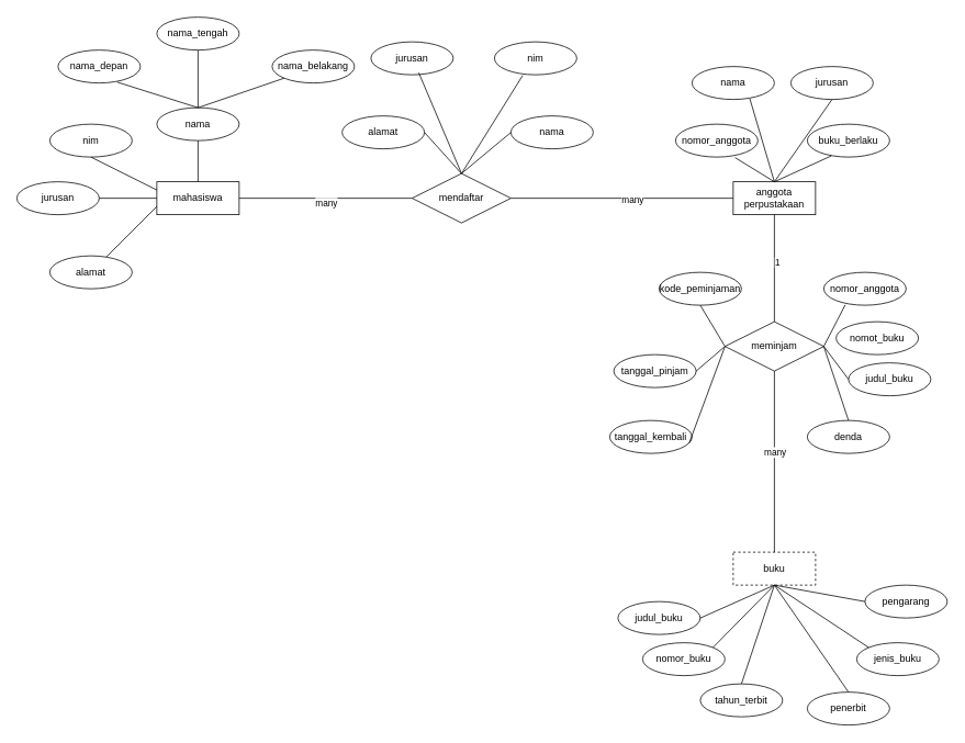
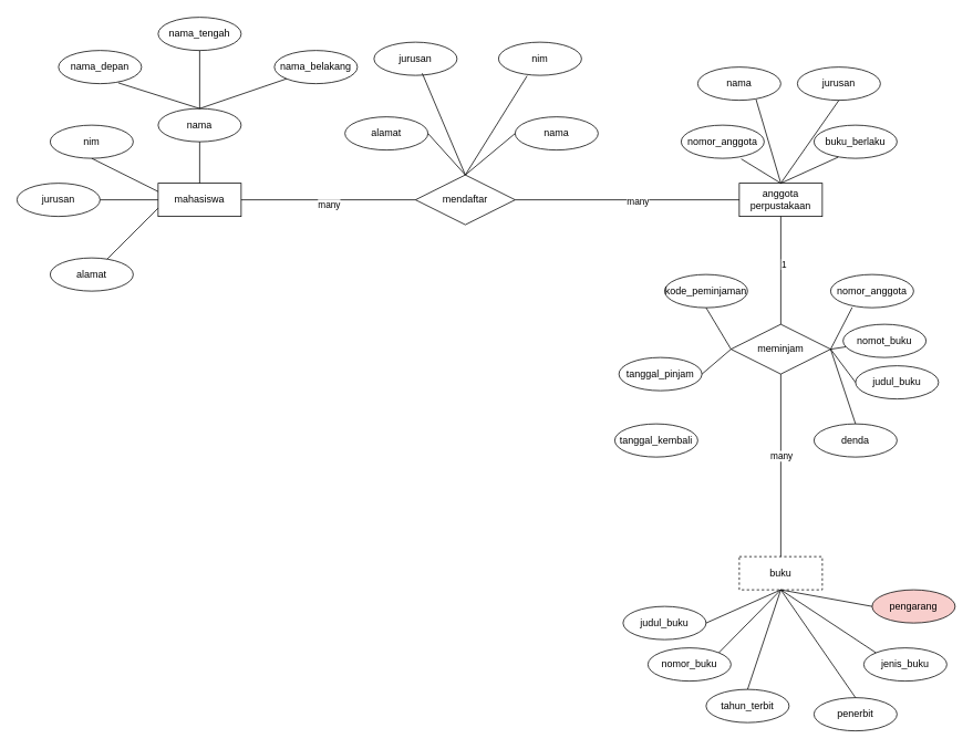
  <mxCell id="0" />
  <mxCell id="1" parent="0" />
  <mxCell id="2" value="mahasiswa" style="whiteSpace=wrap;html=1;align=center;" vertex="1" parent="1"><mxGeometry x="190" y="220" width="100" height="40" as="geometry" /></mxCell>
  <mxCell id="3" value="alamat" style="ellipse;whiteSpace=wrap;html=1;align=center;" vertex="1" parent="1"><mxGeometry x="60" y="310" width="100" height="40" as="geometry" /></mxCell>
  <mxCell id="4" value="jurusan" style="ellipse;whiteSpace=wrap;html=1;align=center;" vertex="1" parent="1"><mxGeometry x="20" y="220" width="100" height="40" as="geometry" /></mxCell>
  <mxCell id="5" value="nim" style="ellipse;whiteSpace=wrap;html=1;align=center;" vertex="1" parent="1"><mxGeometry x="60" y="150" width="100" height="40" as="geometry" /></mxCell>
  <mxCell id="6" value="nama" style="ellipse;whiteSpace=wrap;html=1;align=center;" vertex="1" parent="1"><mxGeometry x="190" y="130" width="100" height="40" as="geometry" /></mxCell>
  <mxCell id="7" value="nama_belakang" style="ellipse;whiteSpace=wrap;html=1;align=center;" vertex="1" parent="1"><mxGeometry x="330" y="60" width="100" height="40" as="geometry" /></mxCell>
  <mxCell id="8" value="nama_depan" style="ellipse;whiteSpace=wrap;html=1;align=center;" vertex="1" parent="1"><mxGeometry x="70" y="60" width="100" height="40" as="geometry" /></mxCell>
  <mxCell id="9" value="nama_tengah" style="ellipse;whiteSpace=wrap;html=1;align=center;" vertex="1" parent="1"><mxGeometry x="190" y="20" width="100" height="40" as="geometry" /></mxCell>
  <mxCell id="10" value="" style="endArrow=none;html=1;rounded=0;entryX=0;entryY=0.5;entryDx=0;entryDy=0;exitX=1;exitY=0.5;exitDx=0;exitDy=0;" edge="1" parent="1" source="4" target="2"><mxGeometry relative="1" as="geometry"><mxPoint x="114" y="240" as="sourcePoint" /><mxPoint x="290" y="310" as="targetPoint" /></mxGeometry></mxCell>
  <mxCell id="11" value="" style="endArrow=none;html=1;rounded=0;entryX=0;entryY=0.75;entryDx=0;entryDy=0;" edge="1" parent="1" source="3" target="2"><mxGeometry relative="1" as="geometry"><mxPoint x="180" y="310" as="sourcePoint" /><mxPoint x="340" y="310" as="targetPoint" /></mxGeometry></mxCell>
  <mxCell id="12" value="" style="endArrow=none;html=1;rounded=0;entryX=0;entryY=0.25;entryDx=0;entryDy=0;exitX=0.5;exitY=1;exitDx=0;exitDy=0;" edge="1" parent="1" source="5" target="2"><mxGeometry relative="1" as="geometry"><mxPoint x="180" y="180" as="sourcePoint" /><mxPoint x="390" y="210" as="targetPoint" /></mxGeometry></mxCell>
  <mxCell id="13" value="" style="endArrow=none;html=1;rounded=0;exitX=0.5;exitY=0;exitDx=0;exitDy=0;entryX=0.5;entryY=1;entryDx=0;entryDy=0;" edge="1" parent="1" source="2" target="6"><mxGeometry relative="1" as="geometry"><mxPoint x="260" y="200" as="sourcePoint" /><mxPoint x="420" y="200" as="targetPoint" /></mxGeometry></mxCell>
  <mxCell id="14" value="" style="endArrow=none;html=1;rounded=0;exitX=0.5;exitY=0;exitDx=0;exitDy=0;entryX=0;entryY=1;entryDx=0;entryDy=0;" edge="1" parent="1" source="6" target="7"><mxGeometry relative="1" as="geometry"><mxPoint x="300" y="130" as="sourcePoint" /><mxPoint x="460" y="130" as="targetPoint" /></mxGeometry></mxCell>
  <mxCell id="15" value="" style="endArrow=none;html=1;rounded=0;entryX=0.5;entryY=0;entryDx=0;entryDy=0;exitX=0.72;exitY=0.975;exitDx=0;exitDy=0;exitPerimeter=0;" edge="1" parent="1" source="8" target="6"><mxGeometry relative="1" as="geometry"><mxPoint x="120" y="110" as="sourcePoint" /><mxPoint x="280" y="110" as="targetPoint" /></mxGeometry></mxCell>
  <mxCell id="16" value="" style="endArrow=none;html=1;rounded=0;exitX=0.5;exitY=0;exitDx=0;exitDy=0;entryX=0.5;entryY=1;entryDx=0;entryDy=0;" edge="1" parent="1" source="6" target="9"><mxGeometry relative="1" as="geometry"><mxPoint x="250" y="100" as="sourcePoint" /><mxPoint x="410" y="100" as="targetPoint" /></mxGeometry></mxCell>
  <mxCell id="17" value="mendaftar" style="shape=rhombus;perimeter=rhombusPerimeter;whiteSpace=wrap;html=1;align=center;" vertex="1" parent="1"><mxGeometry x="500" y="210" width="120" height="60" as="geometry" /></mxCell>
  <mxCell id="18" value="" style="endArrow=none;html=1;rounded=0;exitX=1;exitY=0.5;exitDx=0;exitDy=0;entryX=0;entryY=0.5;entryDx=0;entryDy=0;" edge="1" parent="1" source="2" target="17"><mxGeometry relative="1" as="geometry"><mxPoint x="310" y="239.5" as="sourcePoint" /><mxPoint x="470" y="239.5" as="targetPoint" /></mxGeometry></mxCell>
  <mxCell id="19" value="many" style="edgeLabel;html=1;align=center;verticalAlign=middle;resizable=0;points=[];" vertex="1" connectable="0" parent="18"><mxGeometry x="0.004" y="-5" relative="1" as="geometry"><mxPoint as="offset" /></mxGeometry></mxCell>
  <mxCell id="20" value="alamat" style="ellipse;whiteSpace=wrap;html=1;align=center;" vertex="1" parent="1"><mxGeometry x="415" y="140" width="100" height="40" as="geometry" /></mxCell>
  <mxCell id="21" value="nama" style="ellipse;whiteSpace=wrap;html=1;align=center;" vertex="1" parent="1"><mxGeometry x="620" y="140" width="100" height="40" as="geometry" /></mxCell>
  <mxCell id="22" value="jurusan" style="ellipse;whiteSpace=wrap;html=1;align=center;" vertex="1" parent="1"><mxGeometry x="450" y="50" width="100" height="40" as="geometry" /></mxCell>
  <mxCell id="23" value="nim" style="ellipse;whiteSpace=wrap;html=1;align=center;" vertex="1" parent="1"><mxGeometry x="600" y="50" width="100" height="40" as="geometry" /></mxCell>
  <mxCell id="24" value="" style="endArrow=none;html=1;rounded=0;entryX=0.5;entryY=0;entryDx=0;entryDy=0;exitX=1;exitY=0.5;exitDx=0;exitDy=0;" edge="1" parent="1" source="20" target="17"><mxGeometry relative="1" as="geometry"><mxPoint x="510" y="200" as="sourcePoint" /><mxPoint x="660" y="200" as="targetPoint" /></mxGeometry></mxCell>
  <mxCell id="25" value="" style="endArrow=none;html=1;rounded=0;exitX=0.5;exitY=0;exitDx=0;exitDy=0;entryX=0;entryY=0.5;entryDx=0;entryDy=0;" edge="1" parent="1" source="17" target="21"><mxGeometry relative="1" as="geometry"><mxPoint x="510" y="200" as="sourcePoint" /><mxPoint x="670" y="200" as="targetPoint" /></mxGeometry></mxCell>
  <mxCell id="26" value="" style="endArrow=none;html=1;rounded=0;exitX=0.5;exitY=0;exitDx=0;exitDy=0;entryX=0.581;entryY=0.938;entryDx=0;entryDy=0;entryPerimeter=0;" edge="1" parent="1" source="17" target="22"><mxGeometry relative="1" as="geometry"><mxPoint x="510" y="200" as="sourcePoint" /><mxPoint x="670" y="200" as="targetPoint" /></mxGeometry></mxCell>
  <mxCell id="27" value="" style="endArrow=none;html=1;rounded=0;exitX=0.5;exitY=0;exitDx=0;exitDy=0;entryX=0.344;entryY=1.017;entryDx=0;entryDy=0;entryPerimeter=0;" edge="1" parent="1" source="17" target="23"><mxGeometry relative="1" as="geometry"><mxPoint x="510" y="200" as="sourcePoint" /><mxPoint x="670" y="200" as="targetPoint" /></mxGeometry></mxCell>
  <mxCell id="28" value="anggota&lt;div&gt;perpustakaan&lt;/div&gt;" style="whiteSpace=wrap;html=1;align=center;" vertex="1" parent="1"><mxGeometry x="890" y="220" width="100" height="40" as="geometry" /></mxCell>
  <mxCell id="29" value="" style="endArrow=none;html=1;rounded=0;exitX=1;exitY=0.5;exitDx=0;exitDy=0;entryX=0;entryY=0.5;entryDx=0;entryDy=0;" edge="1" parent="1" source="17" target="28"><mxGeometry relative="1" as="geometry"><mxPoint x="660" y="240" as="sourcePoint" /><mxPoint x="820" y="240" as="targetPoint" /></mxGeometry></mxCell>
  <mxCell id="30" value="many" style="edgeLabel;html=1;align=center;verticalAlign=middle;resizable=0;points=[];" vertex="1" connectable="0" parent="29"><mxGeometry x="0.089" y="-1" relative="1" as="geometry"><mxPoint as="offset" /></mxGeometry></mxCell>
  <mxCell id="31" value="nomor_anggota" style="ellipse;whiteSpace=wrap;html=1;align=center;" vertex="1" parent="1"><mxGeometry x="820" y="150" width="100" height="40" as="geometry" /></mxCell>
  <mxCell id="32" value="buku_berlaku" style="ellipse;whiteSpace=wrap;html=1;align=center;" vertex="1" parent="1"><mxGeometry x="980" y="150" width="100" height="40" as="geometry" /></mxCell>
  <mxCell id="33" value="nama" style="ellipse;whiteSpace=wrap;html=1;align=center;" vertex="1" parent="1"><mxGeometry x="840" y="80" width="100" height="40" as="geometry" /></mxCell>
  <mxCell id="34" value="jurusan" style="ellipse;whiteSpace=wrap;html=1;align=center;" vertex="1" parent="1"><mxGeometry x="960" y="80" width="100" height="40" as="geometry" /></mxCell>
  <mxCell id="35" value="" style="endArrow=none;html=1;rounded=0;exitX=0.723;exitY=1.017;exitDx=0;exitDy=0;exitPerimeter=0;entryX=0.5;entryY=0;entryDx=0;entryDy=0;" edge="1" parent="1" source="31" target="28"><mxGeometry relative="1" as="geometry"><mxPoint x="720" y="190" as="sourcePoint" /><mxPoint x="940" y="170" as="targetPoint" /></mxGeometry></mxCell>
  <mxCell id="36" value="" style="endArrow=none;html=1;rounded=0;entryX=0.292;entryY=0.964;entryDx=0;entryDy=0;entryPerimeter=0;exitX=0.5;exitY=0;exitDx=0;exitDy=0;" edge="1" parent="1" source="28" target="32"><mxGeometry relative="1" as="geometry"><mxPoint x="960" y="220" as="sourcePoint" /><mxPoint x="1170" y="210" as="targetPoint" /></mxGeometry></mxCell>
  <mxCell id="37" value="" style="endArrow=none;html=1;rounded=0;entryX=0.5;entryY=0;entryDx=0;entryDy=0;exitX=0.702;exitY=0.978;exitDx=0;exitDy=0;exitPerimeter=0;" edge="1" parent="1" source="33" target="28"><mxGeometry relative="1" as="geometry"><mxPoint x="720" y="190" as="sourcePoint" /><mxPoint x="880" y="190" as="targetPoint" /></mxGeometry></mxCell>
  <mxCell id="38" value="" style="endArrow=none;html=1;rounded=0;exitX=0.5;exitY=1;exitDx=0;exitDy=0;entryX=0.5;entryY=0;entryDx=0;entryDy=0;" edge="1" parent="1" source="34" target="28"><mxGeometry relative="1" as="geometry"><mxPoint x="880" y="140" as="sourcePoint" /><mxPoint x="960" y="170" as="targetPoint" /></mxGeometry></mxCell>
  <mxCell id="39" value="meminjam" style="shape=rhombus;perimeter=rhombusPerimeter;whiteSpace=wrap;html=1;align=center;" vertex="1" parent="1"><mxGeometry x="880" y="390" width="120" height="60" as="geometry" /></mxCell>
  <mxCell id="40" value="" style="endArrow=none;html=1;rounded=0;entryX=0.5;entryY=1;entryDx=0;entryDy=0;" edge="1" parent="1" source="39" target="28"><mxGeometry relative="1" as="geometry"><mxPoint x="720" y="360" as="sourcePoint" /><mxPoint x="880" y="360" as="targetPoint" /></mxGeometry></mxCell>
  <mxCell id="41" value="1" style="edgeLabel;html=1;align=center;verticalAlign=middle;resizable=0;points=[];" vertex="1" connectable="0" parent="40"><mxGeometry x="0.126" y="-3" relative="1" as="geometry"><mxPoint as="offset" /></mxGeometry></mxCell>
  <mxCell id="42" value="kode_peminjaman" style="ellipse;whiteSpace=wrap;html=1;align=center;" vertex="1" parent="1"><mxGeometry x="800" y="330" width="100" height="40" as="geometry" /></mxCell>
  <mxCell id="43" value="tanggal_kembali" style="ellipse;whiteSpace=wrap;html=1;align=center;" vertex="1" parent="1"><mxGeometry x="740" y="510" width="100" height="40" as="geometry" /></mxCell>
  <mxCell id="44" value="tanggal_pinjam" style="ellipse;whiteSpace=wrap;html=1;align=center;" vertex="1" parent="1"><mxGeometry x="745" y="430" width="100" height="40" as="geometry" /></mxCell>
  <mxCell id="45" value="" style="endArrow=none;html=1;rounded=0;entryX=0;entryY=0.5;entryDx=0;entryDy=0;exitX=0.5;exitY=1;exitDx=0;exitDy=0;" edge="1" parent="1" source="42" target="39"><mxGeometry relative="1" as="geometry"><mxPoint x="910" y="500" as="sourcePoint" /><mxPoint x="1070" y="500" as="targetPoint" /></mxGeometry></mxCell>
- <mxCell id="46" value="" style="endArrow=none;html=1;rounded=0;entryX=0;entryY=0.5;entryDx=0;entryDy=0;exitX=0.965;exitY=0.688;exitDx=0;exitDy=0;exitPerimeter=0;" edge="1" parent="1" source="43" target="39"><mxGeometry relative="1" as="geometry"><mxPoint x="870" y="500" as="sourcePoint" /><mxPoint x="1030" y="500" as="targetPoint" /></mxGeometry></mxCell>
  <mxCell id="47" value="" style="endArrow=none;html=1;rounded=0;entryX=0;entryY=0.5;entryDx=0;entryDy=0;exitX=1;exitY=0.5;exitDx=0;exitDy=0;" edge="1" parent="1" source="44" target="39"><mxGeometry relative="1" as="geometry"><mxPoint x="910" y="490" as="sourcePoint" /><mxPoint x="1070" y="490" as="targetPoint" /></mxGeometry></mxCell>
  <mxCell id="48" value="nomor_anggota" style="ellipse;whiteSpace=wrap;html=1;align=center;" vertex="1" parent="1"><mxGeometry x="1000" y="330" width="100" height="40" as="geometry" /></mxCell>
  <mxCell id="49" value="nomot_buku" style="ellipse;whiteSpace=wrap;html=1;align=center;" vertex="1" parent="1"><mxGeometry x="1015" y="390" width="100" height="40" as="geometry" /></mxCell>
  <mxCell id="50" value="judul_buku" style="ellipse;whiteSpace=wrap;html=1;align=center;" vertex="1" parent="1"><mxGeometry x="1030" y="440" width="100" height="40" as="geometry" /></mxCell>
  <mxCell id="51" value="denda" style="ellipse;whiteSpace=wrap;html=1;align=center;" vertex="1" parent="1"><mxGeometry x="980" y="510" width="100" height="40" as="geometry" /></mxCell>
  <mxCell id="52" value="" style="endArrow=none;html=1;rounded=0;exitX=1;exitY=0.5;exitDx=0;exitDy=0;entryX=0.26;entryY=0.991;entryDx=0;entryDy=0;entryPerimeter=0;" edge="1" parent="1" source="39" target="48"><mxGeometry relative="1" as="geometry"><mxPoint x="820" y="390" as="sourcePoint" /><mxPoint x="980" y="390" as="targetPoint" /></mxGeometry></mxCell>
+ <mxCell id="53" value="" style="endArrow=none;html=1;rounded=0;entryX=1;entryY=0.5;entryDx=0;entryDy=0;" edge="1" parent="1" source="49" target="39"><mxGeometry relative="1" as="geometry"><mxPoint x="820" y="390" as="sourcePoint" /><mxPoint x="980" y="390" as="targetPoint" /></mxGeometry></mxCell>
  <mxCell id="54" value="" style="endArrow=none;html=1;rounded=0;entryX=1;entryY=0.5;entryDx=0;entryDy=0;exitX=0;exitY=0.5;exitDx=0;exitDy=0;" edge="1" parent="1" source="50" target="39"><mxGeometry relative="1" as="geometry"><mxPoint x="690" y="510" as="sourcePoint" /><mxPoint x="850" y="510" as="targetPoint" /></mxGeometry></mxCell>
  <mxCell id="55" value="" style="endArrow=none;html=1;rounded=0;entryX=1;entryY=0.5;entryDx=0;entryDy=0;exitX=0.5;exitY=0;exitDx=0;exitDy=0;" edge="1" parent="1" source="51" target="39"><mxGeometry relative="1" as="geometry"><mxPoint x="700" y="480" as="sourcePoint" /><mxPoint x="1000" y="420" as="targetPoint" /></mxGeometry></mxCell>
  <mxCell id="56" value="" style="endArrow=none;html=1;rounded=0;entryX=0.5;entryY=1;entryDx=0;entryDy=0;exitX=0.5;exitY=0;exitDx=0;exitDy=0;" edge="1" parent="1" source="58" target="39"><mxGeometry relative="1" as="geometry"><mxPoint x="940" y="640" as="sourcePoint" /><mxPoint x="980" y="600" as="targetPoint" /></mxGeometry></mxCell>
  <mxCell id="57" value="many" style="edgeLabel;html=1;align=center;verticalAlign=middle;resizable=0;points=[];" vertex="1" connectable="0" parent="56"><mxGeometry x="0.106" relative="1" as="geometry"><mxPoint as="offset" /></mxGeometry></mxCell>
  <mxCell id="58" value="buku" style="whiteSpace=wrap;html=1;align=center;dashed=1;" vertex="1" parent="1"><mxGeometry x="890" y="670" width="100" height="40" as="geometry" /></mxCell>
  <mxCell id="59" value="judul_buku" style="ellipse;whiteSpace=wrap;html=1;align=center;" vertex="1" parent="1"><mxGeometry x="750" y="730" width="100" height="40" as="geometry" /></mxCell>
  <mxCell id="60" value="" style="endArrow=none;html=1;rounded=0;entryX=0.5;entryY=1;entryDx=0;entryDy=0;exitX=1;exitY=0.5;exitDx=0;exitDy=0;" edge="1" parent="1" source="59" target="58"><mxGeometry relative="1" as="geometry"><mxPoint x="930" y="780" as="sourcePoint" /><mxPoint x="1090" y="780" as="targetPoint" /></mxGeometry></mxCell>
  <mxCell id="61" value="nomor_buku" style="ellipse;whiteSpace=wrap;html=1;align=center;" vertex="1" parent="1"><mxGeometry x="780" y="780" width="100" height="40" as="geometry" /></mxCell>
  <mxCell id="62" value="tahun_terbit" style="ellipse;whiteSpace=wrap;html=1;align=center;" vertex="1" parent="1"><mxGeometry x="850" y="830" width="100" height="40" as="geometry" /></mxCell>
  <mxCell id="63" value="penerbit" style="ellipse;whiteSpace=wrap;html=1;align=center;" vertex="1" parent="1"><mxGeometry x="980" y="840" width="100" height="40" as="geometry" /></mxCell>
  <mxCell id="64" value="jenis_buku" style="ellipse;whiteSpace=wrap;html=1;align=center;" vertex="1" parent="1"><mxGeometry x="1040" y="780" width="100" height="40" as="geometry" /></mxCell>
- <mxCell id="65" value="pengarang" style="ellipse;whiteSpace=wrap;html=1;align=center;" vertex="1" parent="1"><mxGeometry x="1050" y="710" width="100" height="40" as="geometry" /></mxCell>
+ <mxCell id="65" value="pengarang" style="ellipse;whiteSpace=wrap;html=1;align=center;fillColor=#f8cecc;" vertex="1" parent="1"><mxGeometry x="1050" y="710" width="100" height="40" as="geometry" /></mxCell>
  <mxCell id="66" value="" style="endArrow=none;html=1;rounded=0;exitX=0.5;exitY=1;exitDx=0;exitDy=0;entryX=0;entryY=0.5;entryDx=0;entryDy=0;" edge="1" parent="1" source="58" target="65"><mxGeometry relative="1" as="geometry"><mxPoint x="910" y="760" as="sourcePoint" /><mxPoint x="1070" y="760" as="targetPoint" /></mxGeometry></mxCell>
  <mxCell id="67" value="" style="endArrow=none;html=1;rounded=0;exitX=0.5;exitY=1;exitDx=0;exitDy=0;entryX=1;entryY=0;entryDx=0;entryDy=0;" edge="1" parent="1" source="58" target="61"><mxGeometry relative="1" as="geometry"><mxPoint x="980" y="750" as="sourcePoint" /><mxPoint x="1140" y="750" as="targetPoint" /></mxGeometry></mxCell>
  <mxCell id="68" value="" style="endArrow=none;html=1;rounded=0;exitX=0.5;exitY=1;exitDx=0;exitDy=0;entryX=0;entryY=0;entryDx=0;entryDy=0;" edge="1" parent="1" source="58" target="64"><mxGeometry relative="1" as="geometry"><mxPoint x="930" y="780" as="sourcePoint" /><mxPoint x="1090" y="780" as="targetPoint" /></mxGeometry></mxCell>
  <mxCell id="69" value="" style="endArrow=none;html=1;rounded=0;entryX=0.5;entryY=1;entryDx=0;entryDy=0;exitX=0.5;exitY=0;exitDx=0;exitDy=0;" edge="1" parent="1" source="62" target="58"><mxGeometry relative="1" as="geometry"><mxPoint x="610" y="820" as="sourcePoint" /><mxPoint x="770" y="820" as="targetPoint" /></mxGeometry></mxCell>
  <mxCell id="70" value="" style="endArrow=none;html=1;rounded=0;entryX=0.5;entryY=1;entryDx=0;entryDy=0;exitX=0.5;exitY=0;exitDx=0;exitDy=0;" edge="1" parent="1" source="63" target="58"><mxGeometry relative="1" as="geometry"><mxPoint x="630" y="880" as="sourcePoint" /><mxPoint x="790" y="880" as="targetPoint" /></mxGeometry></mxCell>
